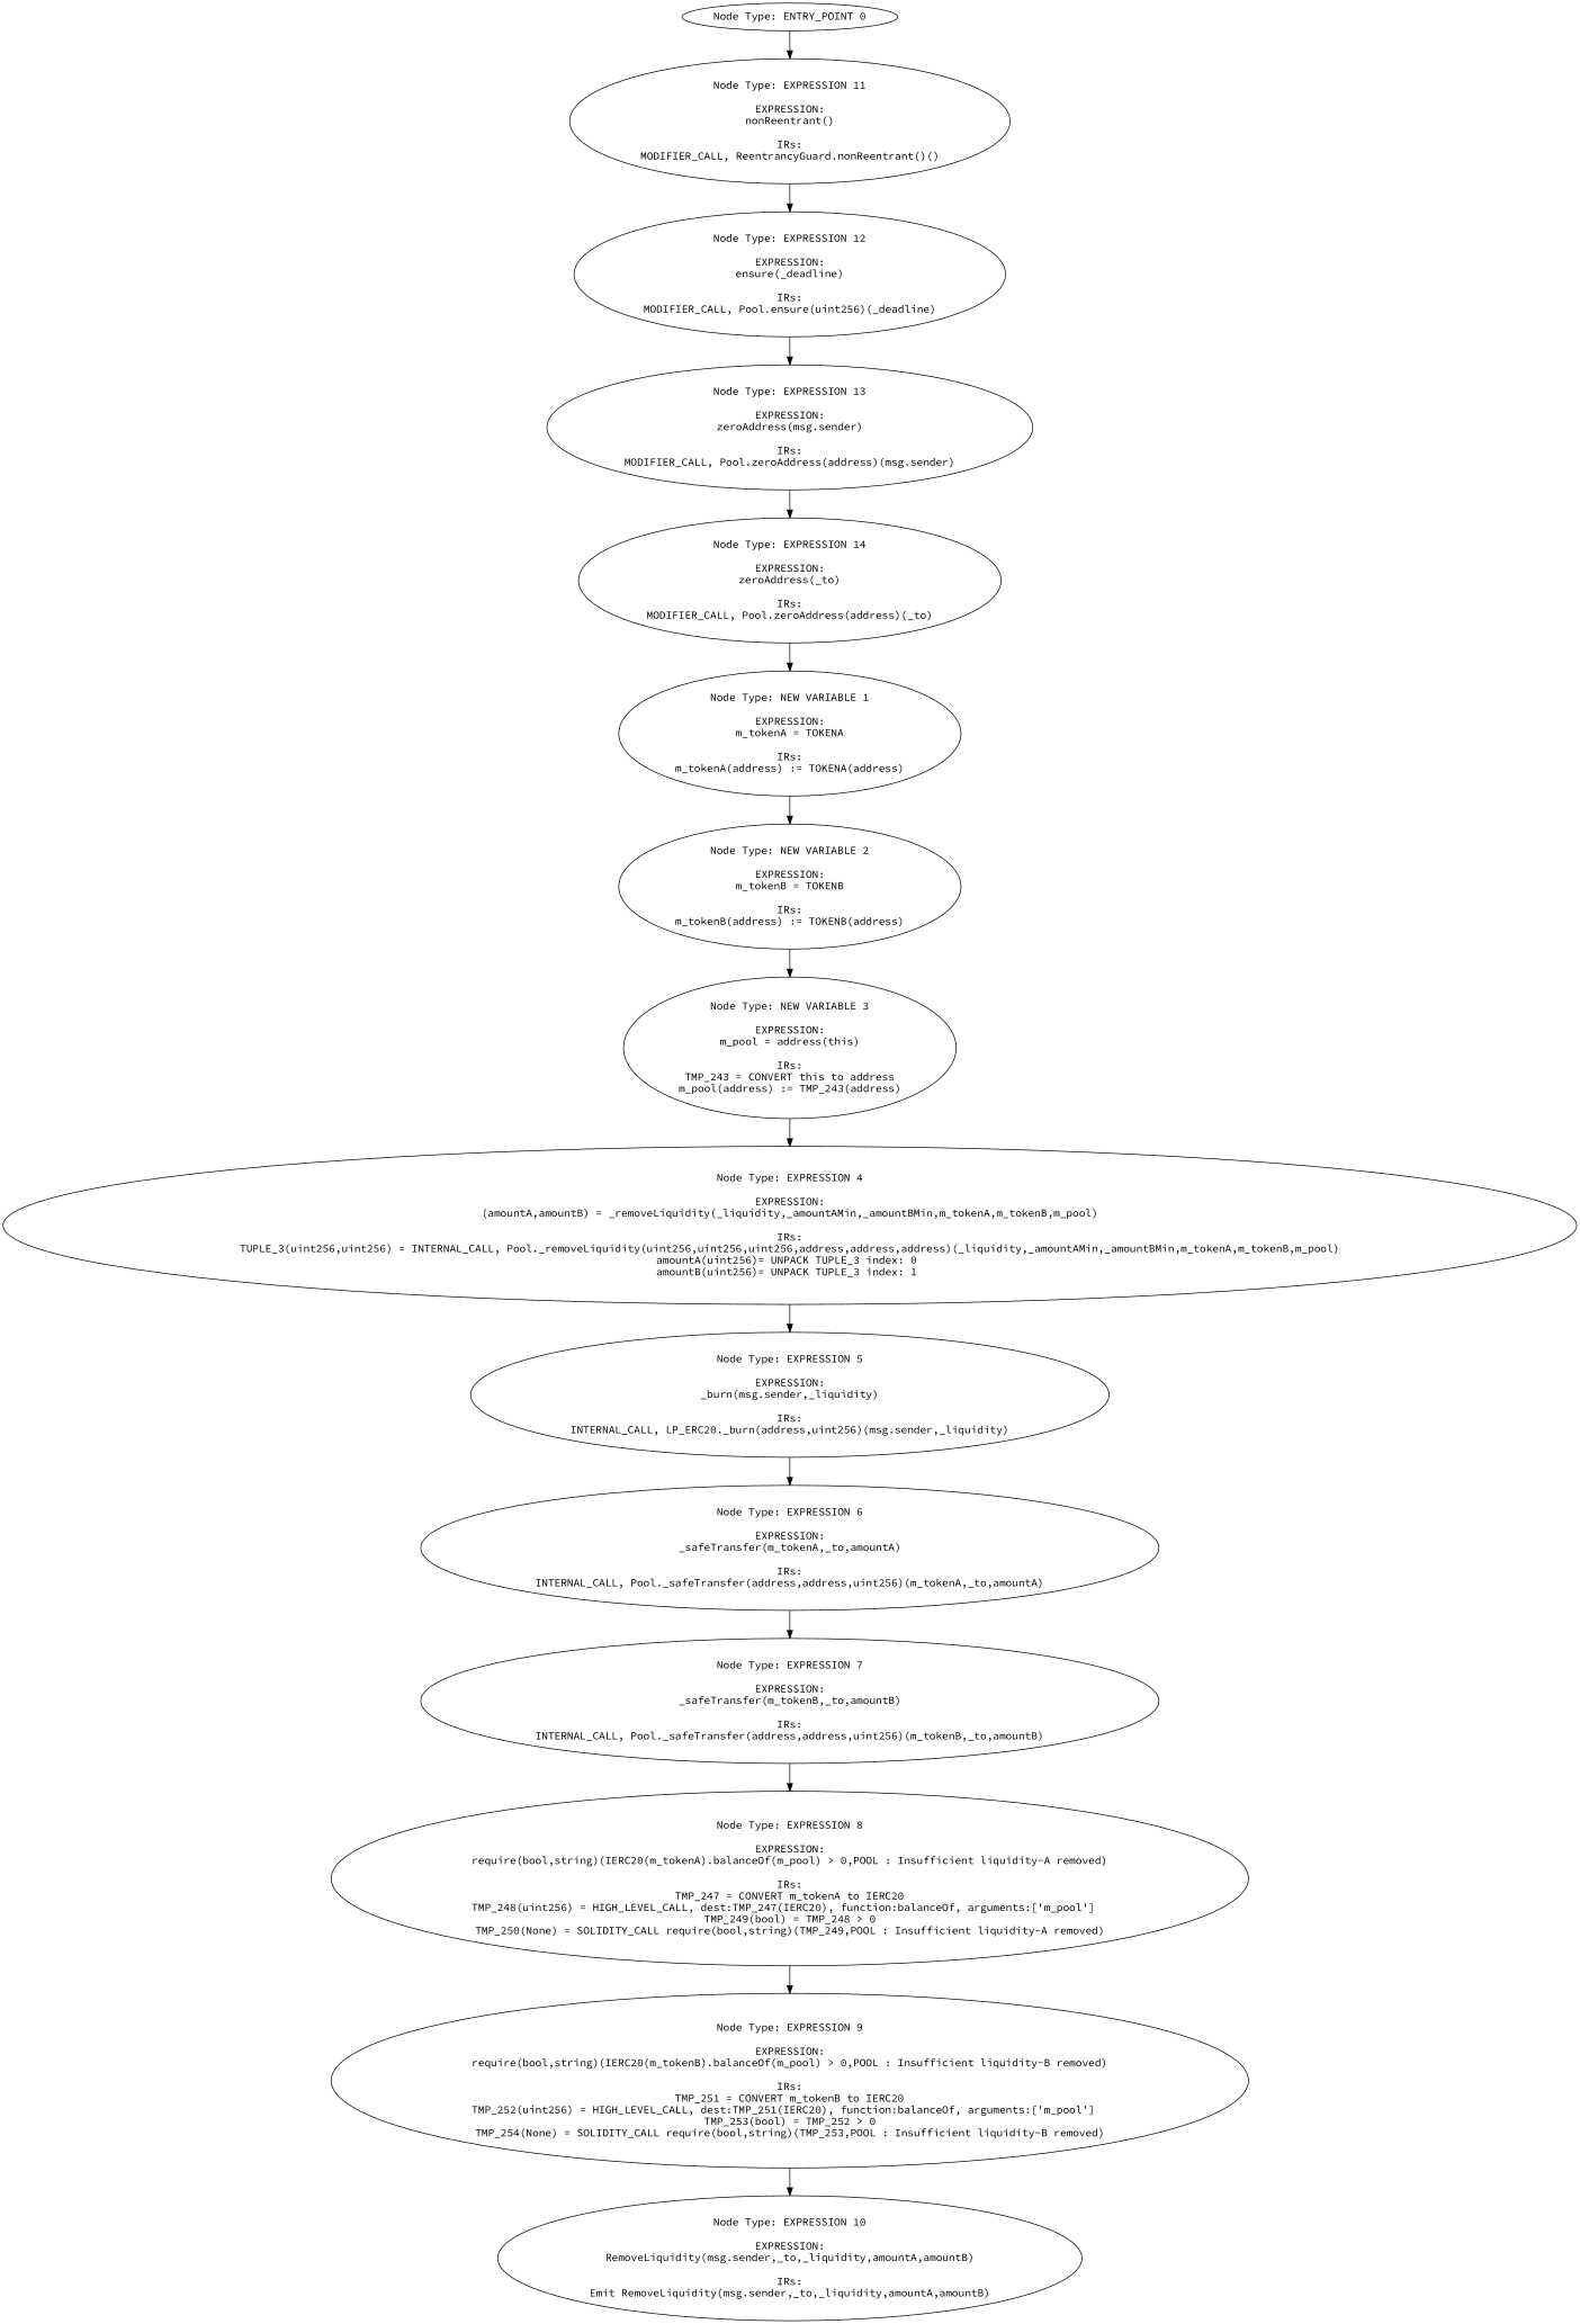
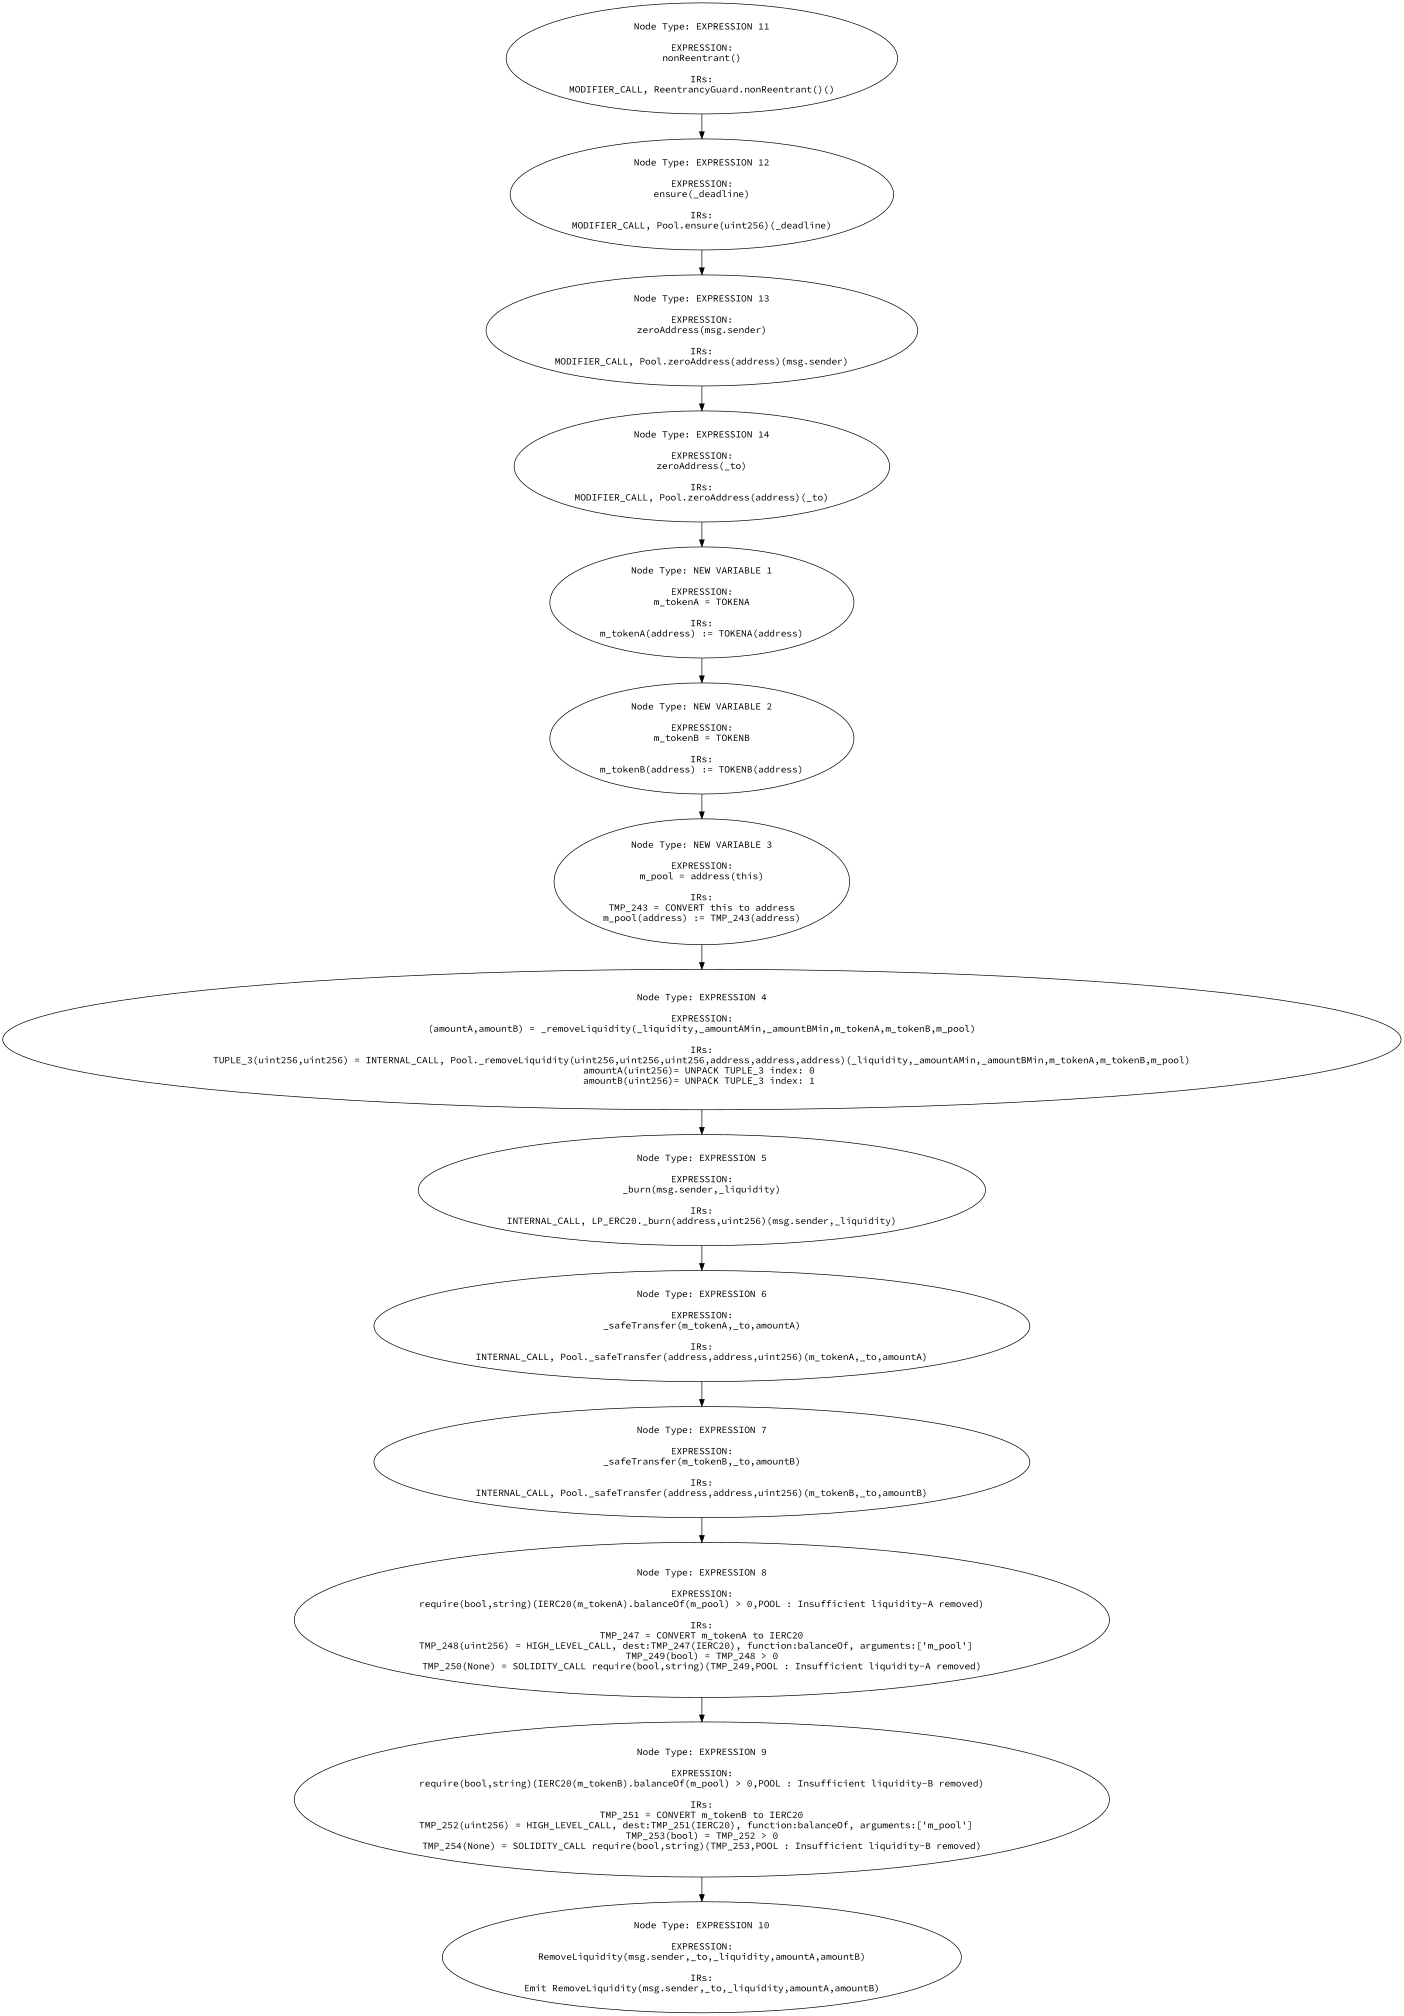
  digraph {
    fontname="Source Code Pro"
    node [fontname="Source Code Pro"]
    edge [fontname="Source Code Pro"]
-   n1 [label="Node Type: ENTRY_POINT 0\n"]
    n2 [label="Node Type: EXPRESSION 11\n\nEXPRESSION:\nnonReentrant()\n\nIRs:\nMODIFIER_CALL, ReentrancyGuard.nonReentrant()()"]
    n3 [label="Node Type: EXPRESSION 12\n\nEXPRESSION:\nensure(_deadline)\n\nIRs:\nMODIFIER_CALL, Pool.ensure(uint256)(_deadline)"]
    n4 [label="Node Type: NEW VARIABLE 1\n\nEXPRESSION:\nm_tokenA = TOKENA\n\nIRs:\nm_tokenA(address) := TOKENA(address)"]
    n5 [label="Node Type: NEW VARIABLE 2\n\nEXPRESSION:\nm_tokenB = TOKENB\n\nIRs:\nm_tokenB(address) := TOKENB(address)"]
    n6 [label="Node Type: NEW VARIABLE 3\n\nEXPRESSION:\nm_pool = address(this)\n\nIRs:\nTMP_243 = CONVERT this to address\nm_pool(address) := TMP_243(address)"]
    n7 [label="Node Type: EXPRESSION 4\n\nEXPRESSION:\n(amountA,amountB) = _removeLiquidity(_liquidity,_amountAMin,_amountBMin,m_tokenA,m_tokenB,m_pool)\n\nIRs:\nTUPLE_3(uint256,uint256) = INTERNAL_CALL, Pool._removeLiquidity(uint256,uint256,uint256,address,address,address)(_liquidity,_amountAMin,_amountBMin,m_tokenA,m_tokenB,m_pool)\namountA(uint256)= UNPACK TUPLE_3 index: 0 \namountB(uint256)= UNPACK TUPLE_3 index: 1 "]
    n8 [label="Node Type: EXPRESSION 5\n\nEXPRESSION:\n_burn(msg.sender,_liquidity)\n\nIRs:\nINTERNAL_CALL, LP_ERC20._burn(address,uint256)(msg.sender,_liquidity)"]
    n9 [label="Node Type: EXPRESSION 6\n\nEXPRESSION:\n_safeTransfer(m_tokenA,_to,amountA)\n\nIRs:\nINTERNAL_CALL, Pool._safeTransfer(address,address,uint256)(m_tokenA,_to,amountA)"]
    n10 [label="Node Type: EXPRESSION 7\n\nEXPRESSION:\n_safeTransfer(m_tokenB,_to,amountB)\n\nIRs:\nINTERNAL_CALL, Pool._safeTransfer(address,address,uint256)(m_tokenB,_to,amountB)"]
    n11 [label="Node Type: EXPRESSION 8\n\nEXPRESSION:\nrequire(bool,string)(IERC20(m_tokenA).balanceOf(m_pool) > 0,POOL : Insufficient liquidity-A removed)\n\nIRs:\nTMP_247 = CONVERT m_tokenA to IERC20\nTMP_248(uint256) = HIGH_LEVEL_CALL, dest:TMP_247(IERC20), function:balanceOf, arguments:['m_pool']  \nTMP_249(bool) = TMP_248 > 0\nTMP_250(None) = SOLIDITY_CALL require(bool,string)(TMP_249,POOL : Insufficient liquidity-A removed)"]
    n12 [label="Node Type: EXPRESSION 9\n\nEXPRESSION:\nrequire(bool,string)(IERC20(m_tokenB).balanceOf(m_pool) > 0,POOL : Insufficient liquidity-B removed)\n\nIRs:\nTMP_251 = CONVERT m_tokenB to IERC20\nTMP_252(uint256) = HIGH_LEVEL_CALL, dest:TMP_251(IERC20), function:balanceOf, arguments:['m_pool']  \nTMP_253(bool) = TMP_252 > 0\nTMP_254(None) = SOLIDITY_CALL require(bool,string)(TMP_253,POOL : Insufficient liquidity-B removed)"]
    n13 [label="Node Type: EXPRESSION 10\n\nEXPRESSION:\nRemoveLiquidity(msg.sender,_to,_liquidity,amountA,amountB)\n\nIRs:\nEmit RemoveLiquidity(msg.sender,_to,_liquidity,amountA,amountB)"]
    n14 [label="Node Type: EXPRESSION 13\n\nEXPRESSION:\nzeroAddress(msg.sender)\n\nIRs:\nMODIFIER_CALL, Pool.zeroAddress(address)(msg.sender)"]
    n15 [label="Node Type: EXPRESSION 14\n\nEXPRESSION:\nzeroAddress(_to)\n\nIRs:\nMODIFIER_CALL, Pool.zeroAddress(address)(_to)"]
-   n1 -> n2
    n2 -> n3
    n3 -> n14
    n4 -> n5
    n5 -> n6
    n6 -> n7
    n7 -> n8
    n8 -> n9
    n9 -> n10
    n10 -> n11
    n11 -> n12
    n12 -> n13
    n14 -> n15
    n15 -> n4
  }
